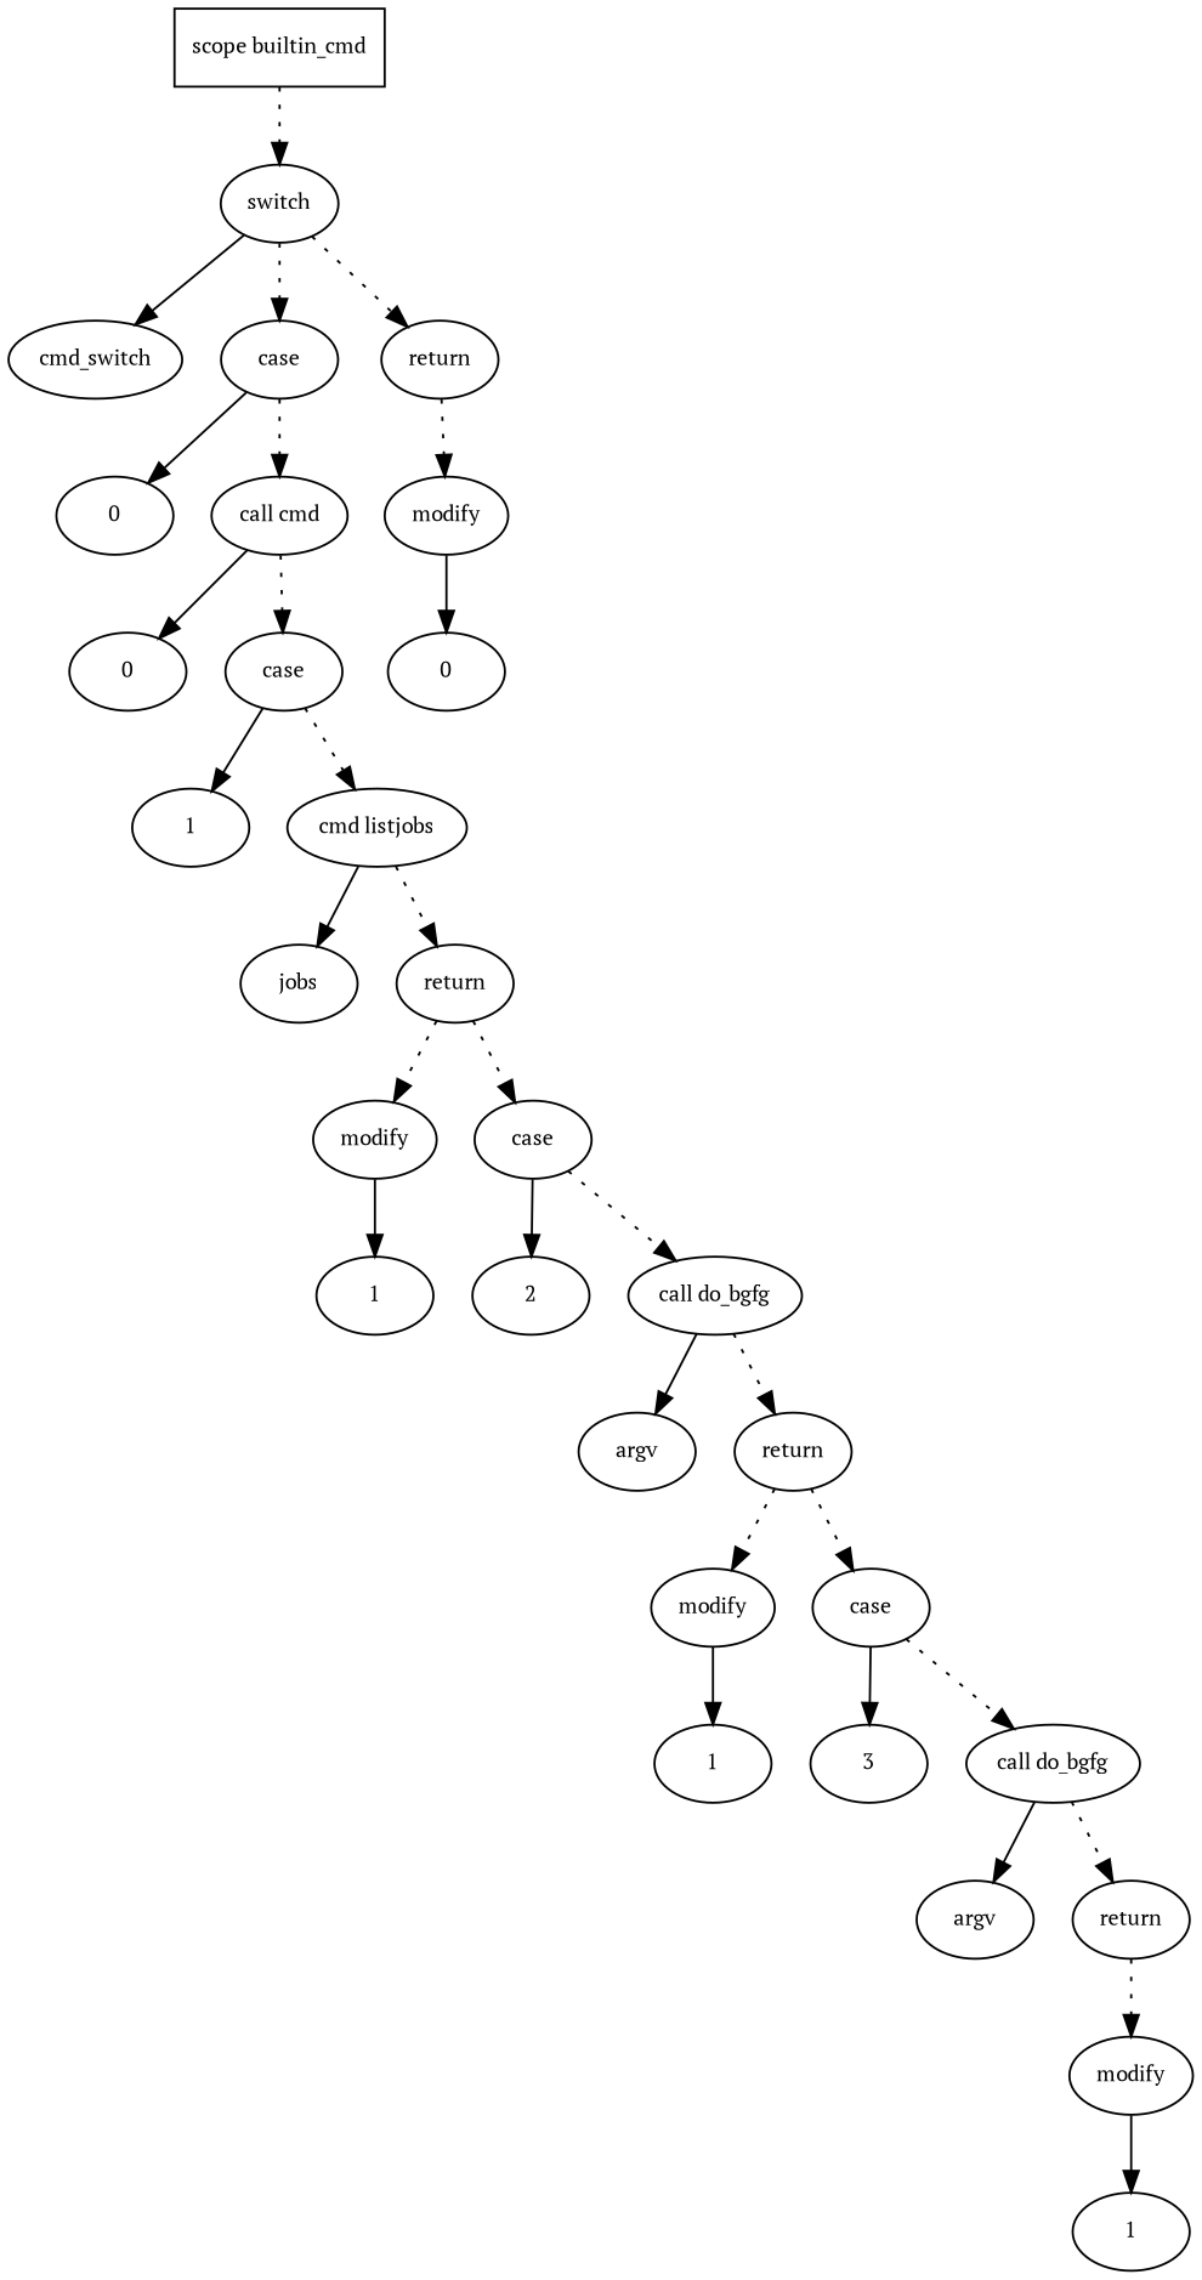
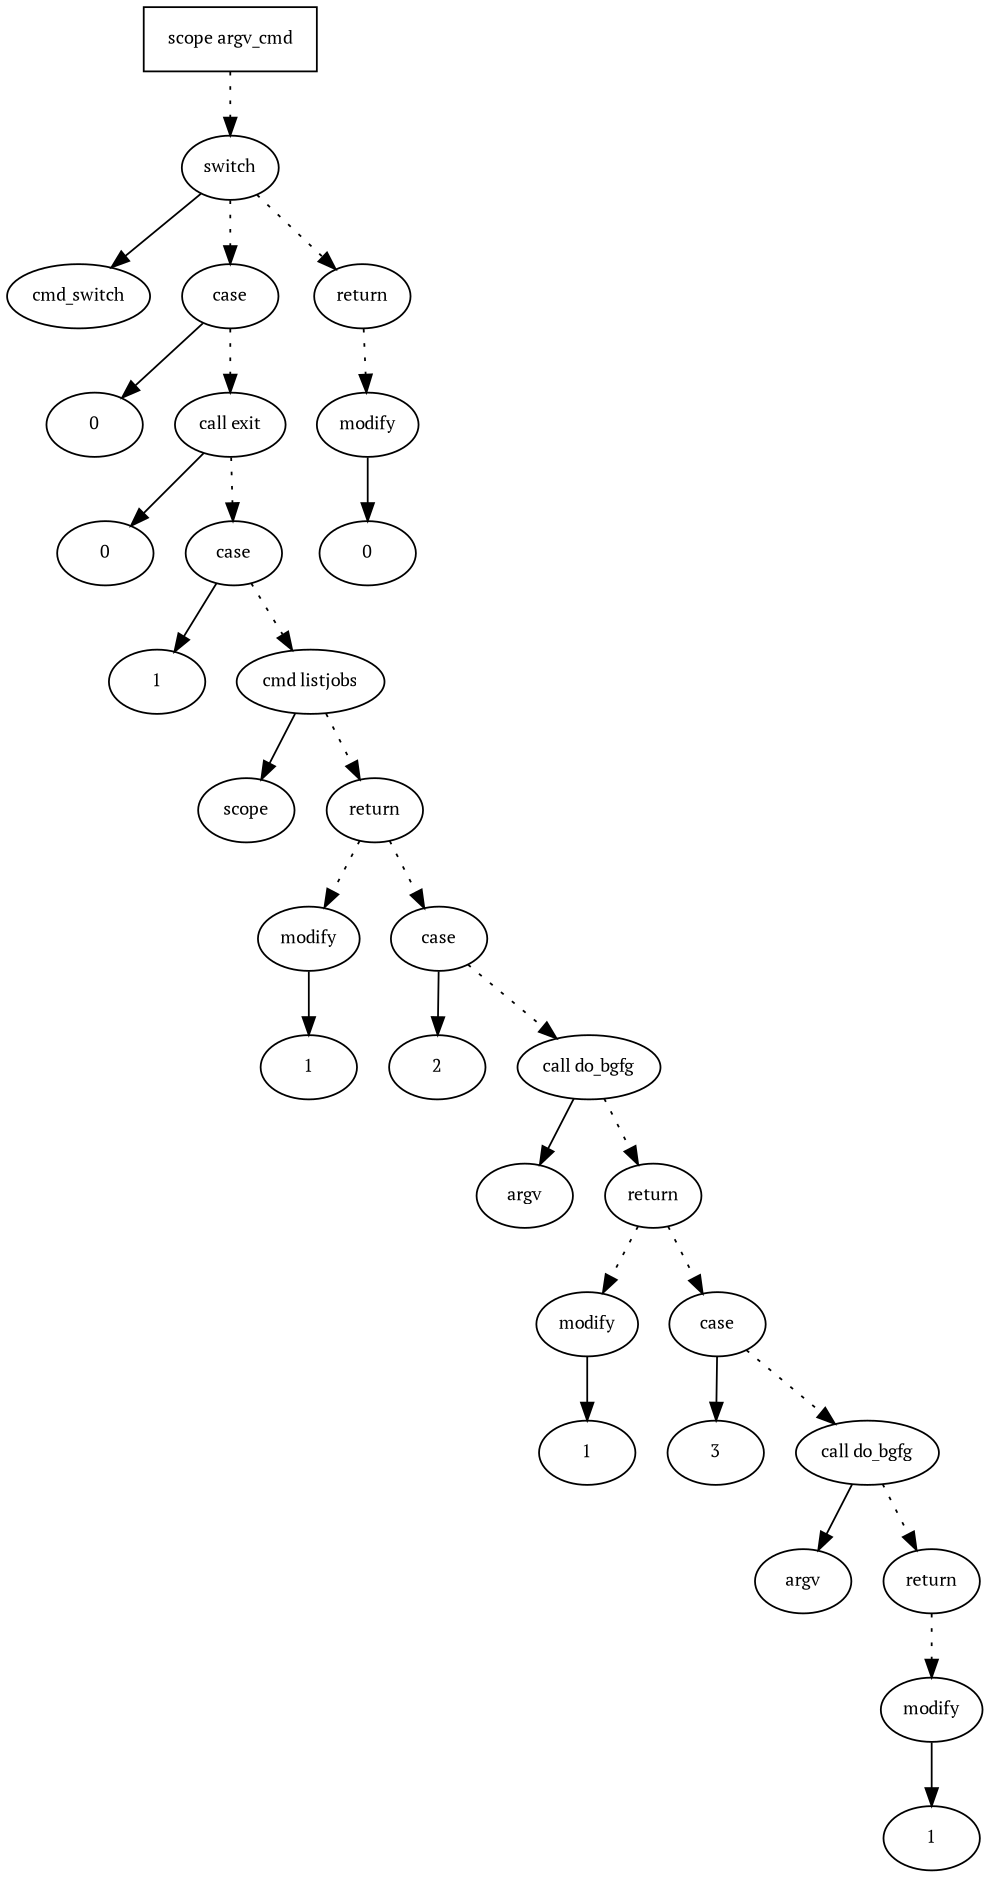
  digraph {
    fontname="PT Serif"
    fontsize=10
    node [fontname="PT Serif" fontsize=10 shape=ellipse]
    edge [fontname="PT Serif" fontsize=10 style=dotted]
-   n1 [label="scope builtin_cmd" shape=box]
+   n1 [label="scope argv_cmd" shape=box]
    n2 [label=switch]
    n3 [label=cmd_switch]
    n4 [label=case]
    n5 [label=return]
    n6 [label=0]
-   n7 [label="call cmd"]
+   n7 [label="call exit"]
    n8 [label=modify]
    n9 [label=0]
    n10 [label=case]
    n11 [label=1]
    n12 [label="cmd listjobs"]
-   n13 [label=jobs]
+   n13 [label=scope]
    n14 [label=return]
    n15 [label=modify]
    n16 [label=case]
    n17 [label=1]
    n18 [label=2]
    n19 [label="call do_bgfg"]
    n20 [label=argv]
    n21 [label=return]
    n22 [label=modify]
    n23 [label=case]
    n24 [label=1]
    n25 [label=3]
    n26 [label="call do_bgfg"]
    n27 [label=argv]
    n28 [label=return]
    n29 [label=modify]
    n30 [label=1]
    n31 [label=0]
    n1 -> n2
    n2 -> n3 [style=""]
    n2 -> n4
    n2 -> n5
    n4 -> n6 [style=""]
    n4 -> n7
    n5 -> n8
    n7 -> n9 [style=""]
    n7 -> n10
    n8 -> n31 [style=""]
    n10 -> n11 [style=""]
    n10 -> n12
    n12 -> n13 [style=""]
    n12 -> n14
    n14 -> n15
    n14 -> n16
    n15 -> n17 [style=""]
    n16 -> n18 [style=""]
    n16 -> n19
    n19 -> n20 [style=""]
    n19 -> n21
    n21 -> n22
    n21 -> n23
    n22 -> n24 [style=""]
    n23 -> n25 [style=""]
    n23 -> n26
    n26 -> n27 [style=""]
    n26 -> n28
    n28 -> n29
    n29 -> n30 [style=""]
  }
